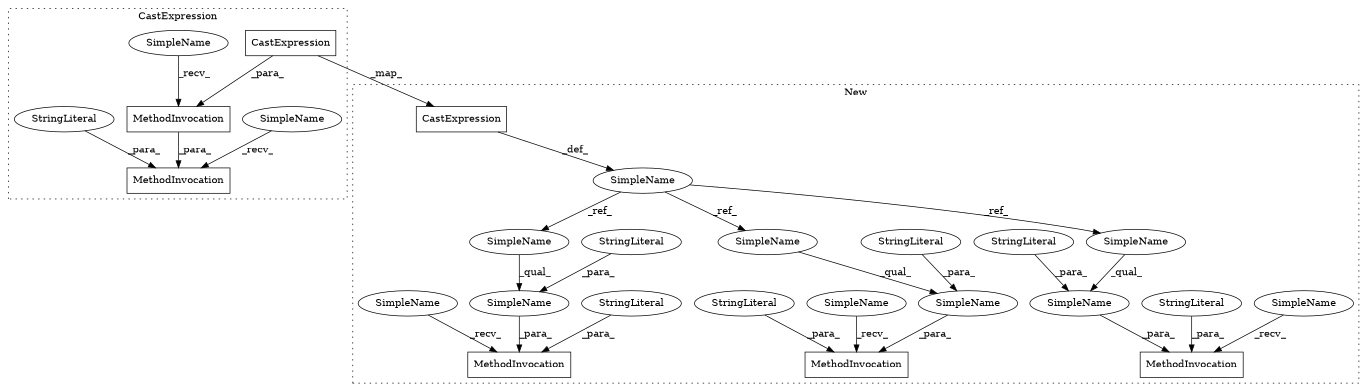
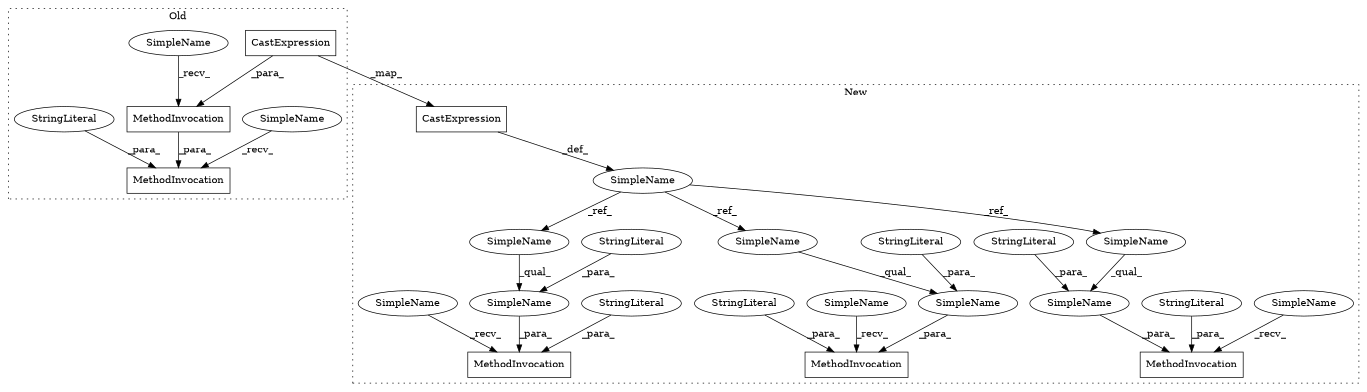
  digraph {
    node [a=42 l=14 shape=ellipse]
    n1 [a=11 label=CastExpression s=4869 shape=box]
    n2 [a=32 l="9,1" label=MethodInvocation s="4860,4927" shape=box]
    n3 [a=32 l="6,1" label=MethodInvocation s="4803,4928" shape=box]
    n4 [l=6 label=SimpleName s=4796]
    n5 [l=7 label=SimpleName s=4852]
    n6 [a=45 l=41 label=StringLiteral s=4809]
    n7 [a=11 label=CastExpression s=5383 shape=box]
    n8 [a=32 l="6,1" label=MethodInvocation s="5527,5583" shape=box]
    n9 [a=32 l="6,1" label=MethodInvocation s="5606,5643" shape=box]
    n10 [a=32 l="6,1" label=MethodInvocation s="5463,5504" shape=box]
    n11 [l=6 label=SimpleName s=5456]
    n12 [label=SimpleName s=5559]
    n13 [l="15,1" label=SimpleName s="5618,5642"]
    n14 [label=SimpleName s=5618]
    n15 [l="15,1" label=SimpleName s="5559,5582"]
    n16 [l="15,1" label=SimpleName s="5482,5503"]
    n17 [label=SimpleName s=5366]
    n18 [l=6 label=SimpleName s=5520]
    n19 [label=SimpleName s=5482]
    n20 [l=6 label=SimpleName s=5599]
    n21 [a=45 l=11 label=StringLiteral s=5469]
    n22 [a=45 l=9 label=StringLiteral s=5633]
    n23 [a=45 l=24 label=StringLiteral s=5533]
    n24 [a=45 l=6 label=StringLiteral s=5497]
    n25 [a=45 l=4 label=StringLiteral s=5612]
    n26 [a=45 l=8 label=StringLiteral s=5574]
    subgraph cluster_1 {
-     label=CastExpression
+     label=Old
      style=dotted
      n1
      n2
      n3
      n4
      n5
      n6
    }
    subgraph cluster_2 {
      label=New
      style=dotted
      n7
      n8
      n9
      n10
      n11
      n12
      n13
      n14
      n15
      n16
      n17
      n18
      n19
      n20
      n21
      n22
      n23
      n24
      n25
      n26
    }
    n1 -> n2 [label=_para_]
    n1 -> n7 [label=_map_]
    n2 -> n3 [label=_para_]
    n4 -> n3 [label=_recv_]
    n5 -> n2 [label=_recv_]
    n6 -> n3 [label=_para_]
    n7 -> n17 [label=_def_]
    n11 -> n10 [label=_recv_]
    n12 -> n15 [label=_qual_]
    n13 -> n9 [label=_para_]
    n14 -> n13 [label=_qual_]
    n15 -> n8 [label=_para_]
    n16 -> n10 [label=_para_]
    n17 -> n12 [label=_ref_]
    n17 -> n14 [label=_ref_]
    n17 -> n19 [label=_ref_]
    n18 -> n8 [label=_recv_]
    n19 -> n16 [label=_qual_]
    n20 -> n9 [label=_recv_]
    n21 -> n10 [label=_para_]
    n22 -> n13 [label=_para_]
    n23 -> n8 [label=_para_]
    n24 -> n16 [label=_para_]
    n25 -> n9 [label=_para_]
    n26 -> n15 [label=_para_]
  }
